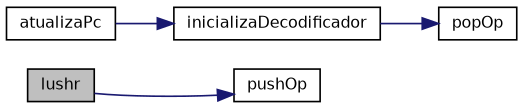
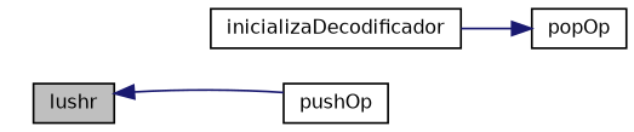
  digraph {
    rankdir=LR
    node [color=black fillcolor=white fontname=Helvetica fontsize=10 shape=record style=filled]
    edge [color=midnightblue fontname=Helvetica fontsize=10 labelfontname=Helvetica labelfontsize=10 style=solid]
    n1 [fillcolor=grey75 fontcolor=black height=0.2 label=lushr width=0.4]
    n2 [height=0.2 label=pushOp width=0.4]
    n3 [height=0.2 label=popOp width=0.4]
-   n4 [height=0.2 label=atualizaPc width=0.4]
    n5 [height=0.2 label=inicializaDecodificador width=0.4]
-   n1 -> n2
-   n4 -> n5
+   n2 -> n1
    n5 -> n3
  }
